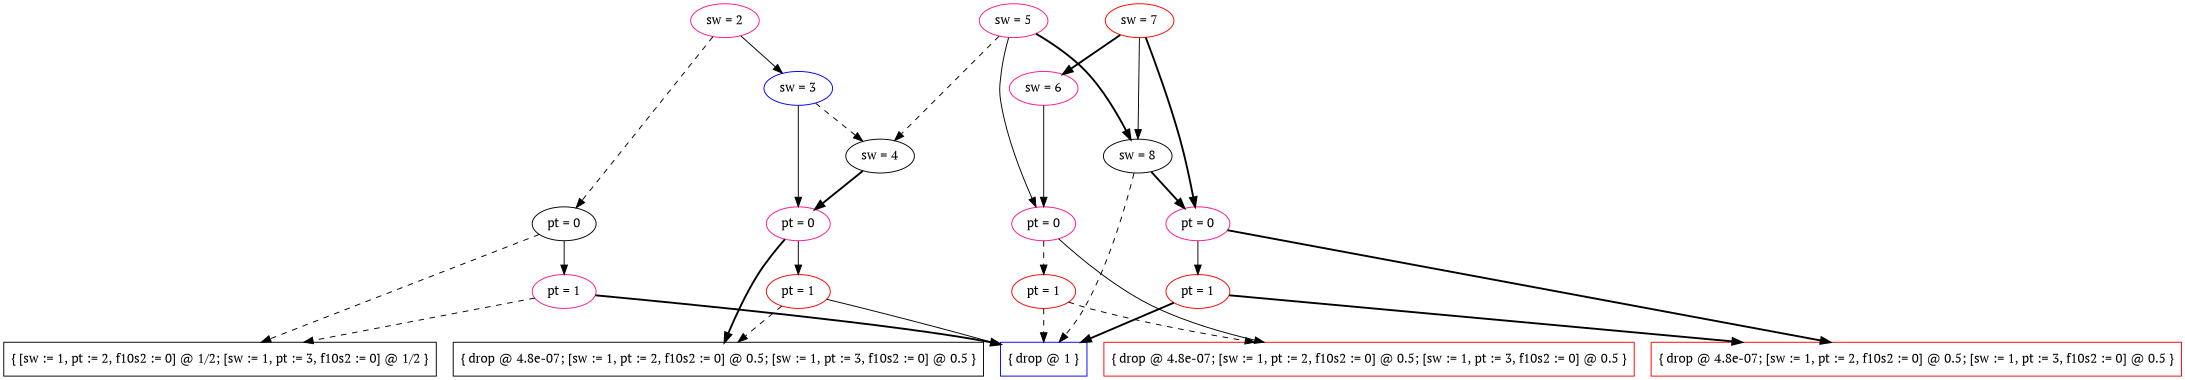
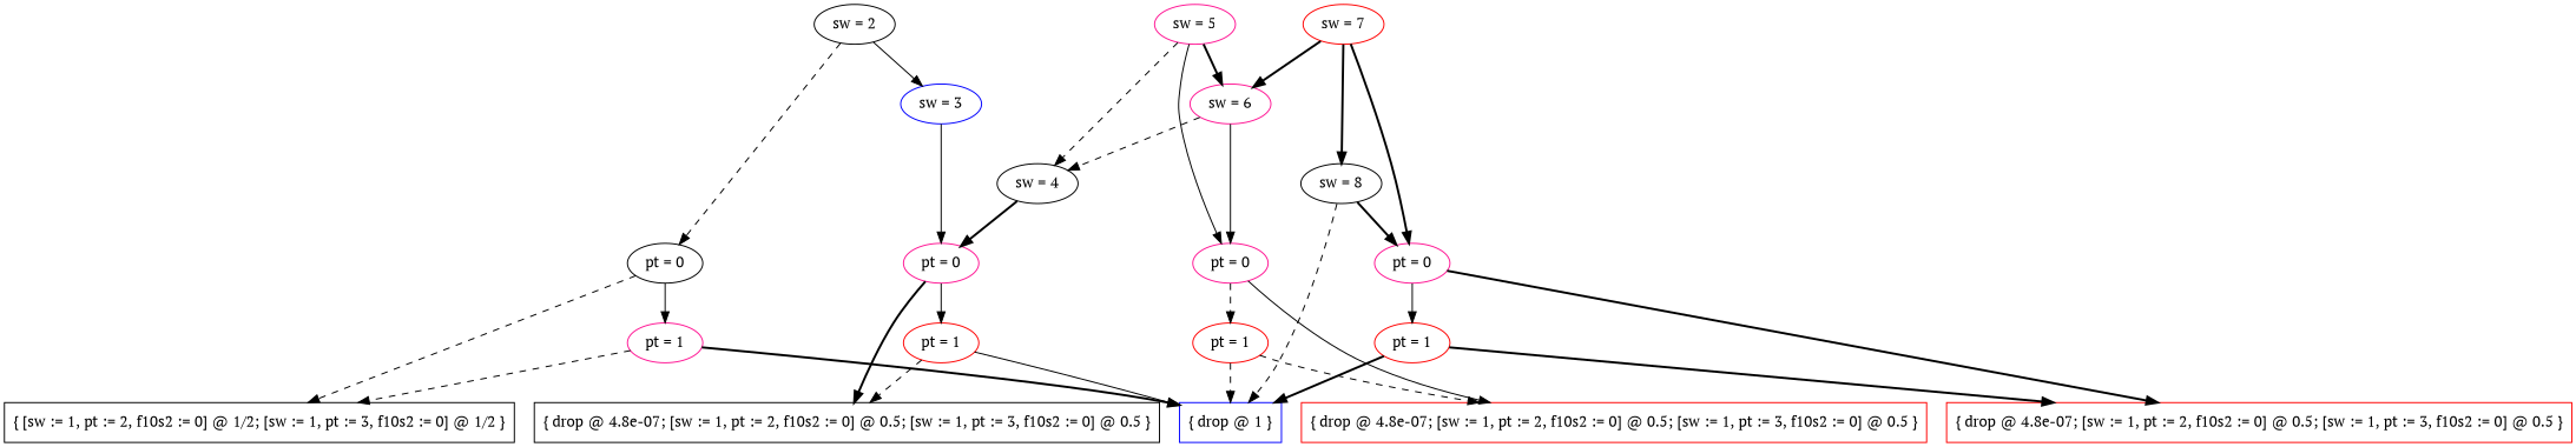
  digraph {
    fontname="PT Serif"
    node [color=black fontname="PT Serif"]
    edge [fontname="PT Serif" style=bold]
    n1 [label="sw = 4"]
    n2 [color=deeppink label="pt = 1"]
    n3 [color=red label="pt = 1"]
    n4 [color=red label="pt = 1"]
    n5 [color=red label="pt = 1"]
    n6 [color=deeppink label="sw = 5"]
    n7 [color=blue label="sw = 3"]
-   n8 [color=deeppink label="sw = 2"]
+   n8 [label="sw = 2"]
    n9 [color=red label="sw = 7"]
    n10 [label="sw = 8"]
    n11 [color=deeppink label="sw = 6"]
    n12 [label="pt = 0"]
    n13 [color=deeppink label="pt = 0"]
    n14 [color=deeppink label="pt = 0"]
    n15 [color=deeppink label="pt = 0"]
    n16 [label="{ [sw := 1, pt := 2, f10s2 := 0] @ 1/2; [sw := 1, pt := 3, f10s2 := 0] @ 1/2 }" shape=box]
    n17 [color=blue label="{ drop @ 1 }" shape=box]
    n18 [label="{ drop @ 4.8e-07; [sw := 1, pt := 2, f10s2 := 0] @ 0.5; [sw := 1, pt := 3, f10s2 := 0] @ 0.5 }" shape=box]
    n19 [color=red label="{ drop @ 4.8e-07; [sw := 1, pt := 2, f10s2 := 0] @ 0.5; [sw := 1, pt := 3, f10s2 := 0] @ 0.5 }" shape=box]
    n20 [color=red label="{ drop @ 4.8e-07; [sw := 1, pt := 2, f10s2 := 0] @ 0.5; [sw := 1, pt := 3, f10s2 := 0] @ 0.5 }" shape=box]
    subgraph sub_1 {
      rank=same
      n1
    }
    subgraph sub_2 {
      rank=same
      n2
      n3
      n4
      n5
    }
    subgraph sub_3 {
      rank=same
      n6
    }
    subgraph sub_4 {
      rank=same
      n7
    }
    subgraph sub_5 {
      rank=same
      n8
    }
    subgraph sub_6 {
      rank=same
      n9
    }
    subgraph sub_7 {
      rank=same
      n10
    }
    subgraph sub_8 {
      rank=same
      n11
    }
    subgraph sub_9 {
      rank=same
      n12
      n13
      n14
      n15
    }
    n1 -> n13
    n2 -> n16 [style=dashed]
    n2 -> n17
    n3 -> n17 [style=solid]
    n3 -> n18 [style=dashed]
    n4 -> n17 [style=dashed]
    n4 -> n19 [style=dashed]
    n5 -> n17
    n5 -> n20
    n6 -> n1 [style=dashed]
-   n6 -> n10
+   n6 -> n11
    n6 -> n14 [style=solid]
-   n7 -> n1 [style=dashed]
+   n11 -> n1 [style=dashed]
    n7 -> n13 [style=solid]
    n8 -> n7 [style=solid]
    n8 -> n12 [style=dashed]
-   n9 -> n10 [style=solid]
+   n9 -> n10
    n9 -> n11
    n9 -> n15
    n10 -> n15
    n10 -> n17 [style=dashed]
    n11 -> n14 [style=solid]
    n12 -> n2 [style=solid]
    n12 -> n16 [style=dashed]
    n13 -> n3 [style=solid]
    n13 -> n18
    n14 -> n4 [style=dashed]
    n14 -> n19 [style=solid]
    n15 -> n5 [style=solid]
    n15 -> n20
  }
